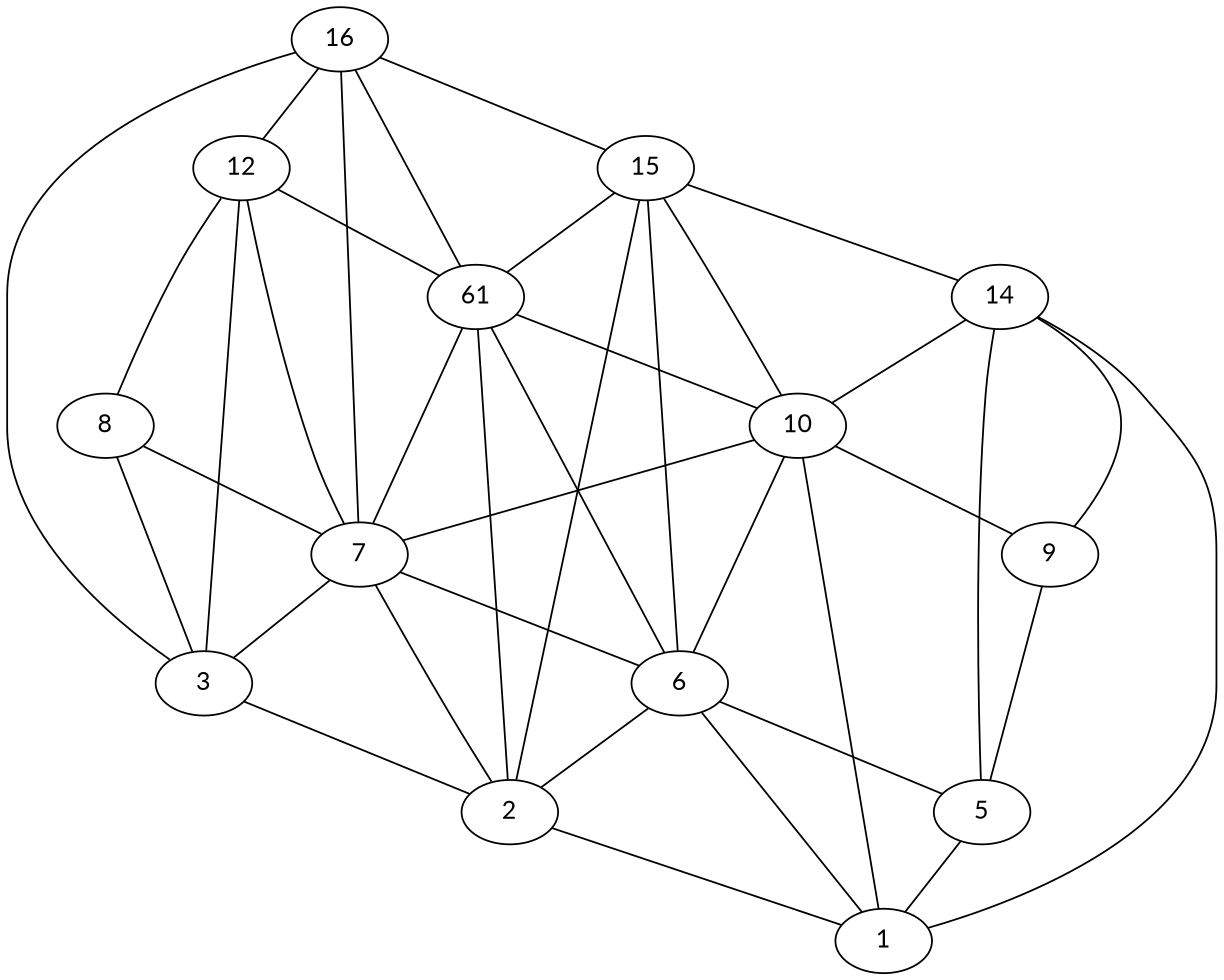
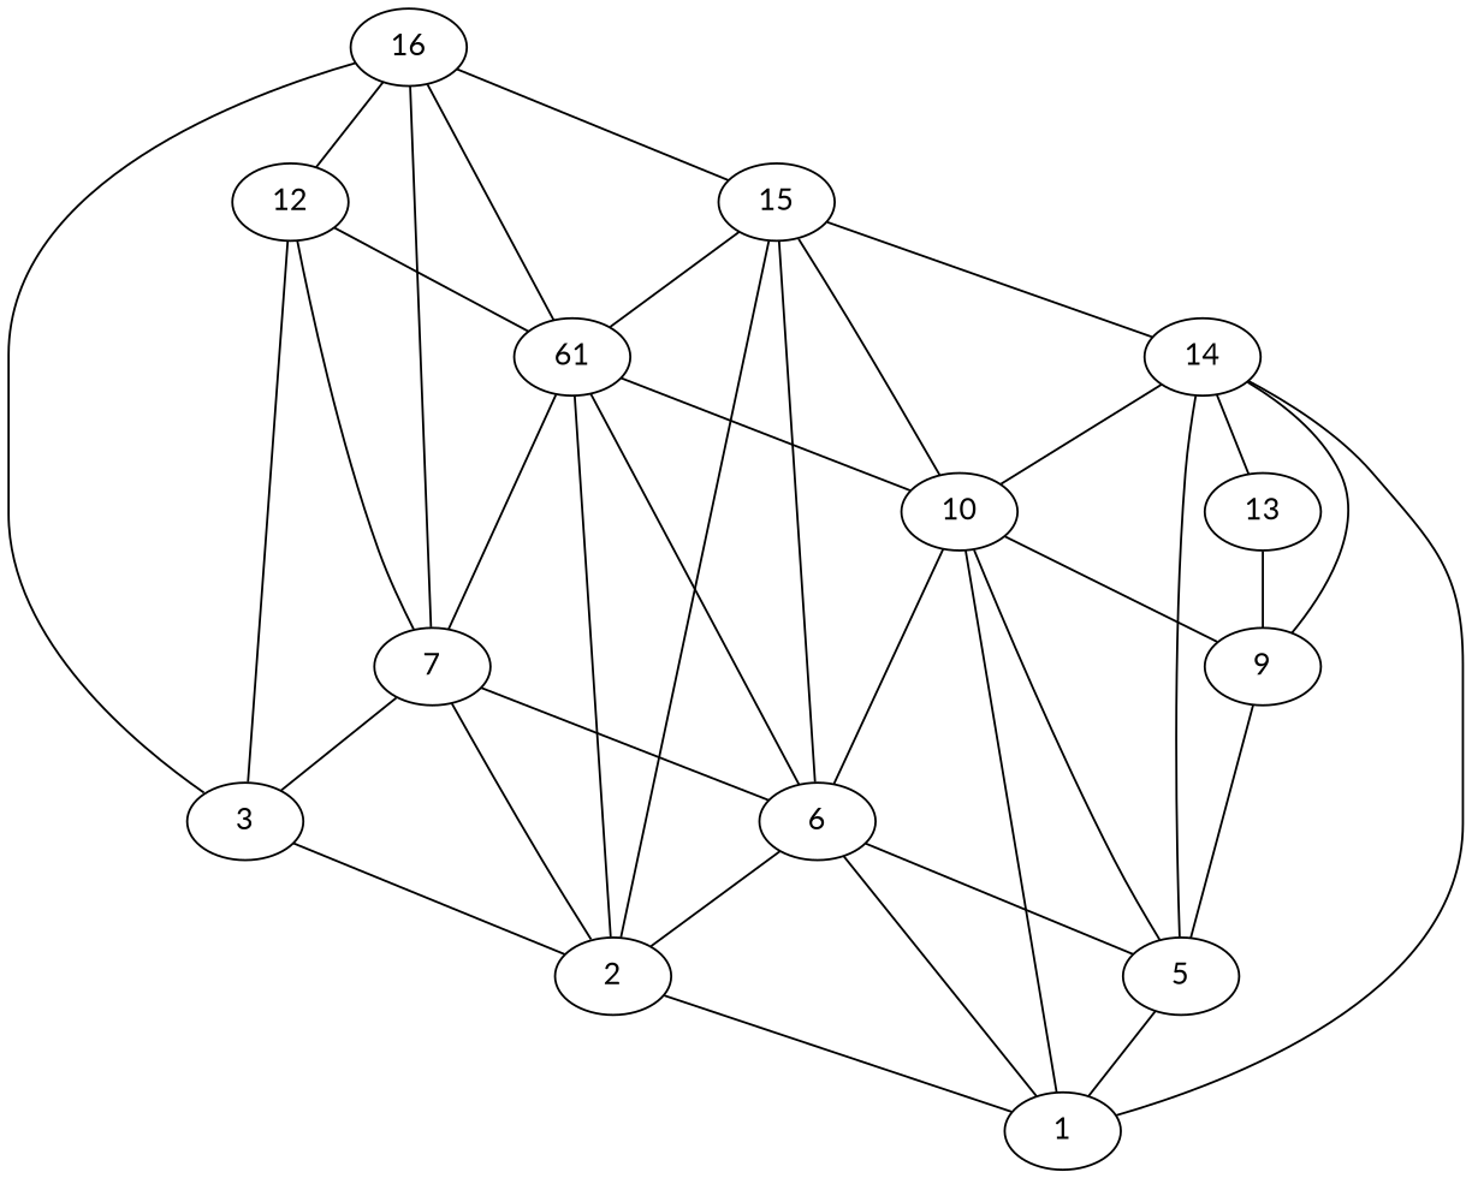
  graph {
    fontname=Lato
    node [fontname=Lato]
    edge [fontname=Lato]
    n1 [label=1]
    n2 [label=2]
    n3 [label=3]
    n4 [label=5]
    n5 [label=6]
    n6 [label=7]
-   n7 [label=8]
    n8 [label=9]
    n9 [label=10]
    n10 [label=61]
    n11 [label=12]
+   n12 [label=13]
    n13 [label=14]
    n14 [label=15]
    n15 [label=16]
    n2 -- n1
    n3 -- n2
    n4 -- n1
    n5 -- n1
    n5 -- n2
    n5 -- n4
    n6 -- n2
    n6 -- n3
    n6 -- n5
-   n7 -- n3
-   n7 -- n6
    n8 -- n4
    n9 -- n1
-   n9 -- n6
+   n9 -- n4
    n9 -- n5
    n9 -- n8
    n10 -- n2
    n10 -- n5
    n10 -- n6
    n10 -- n9
    n11 -- n3
    n11 -- n6
-   n11 -- n7
    n11 -- n10
+   n12 -- n8
    n13 -- n1
    n13 -- n4
    n13 -- n8
    n13 -- n9
+   n13 -- n12
    n14 -- n2
    n14 -- n5
    n14 -- n9
    n14 -- n10
    n14 -- n13
    n15 -- n3
    n15 -- n6
    n15 -- n10
    n15 -- n11
    n15 -- n14
  }
